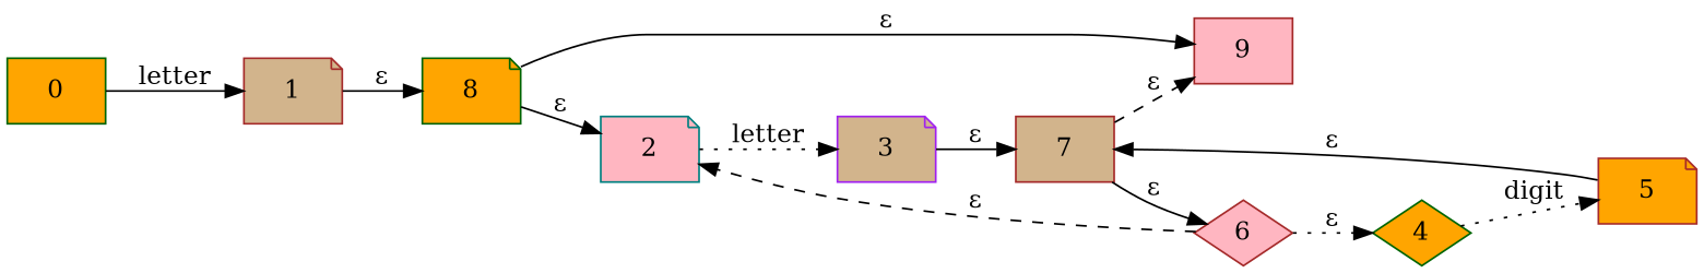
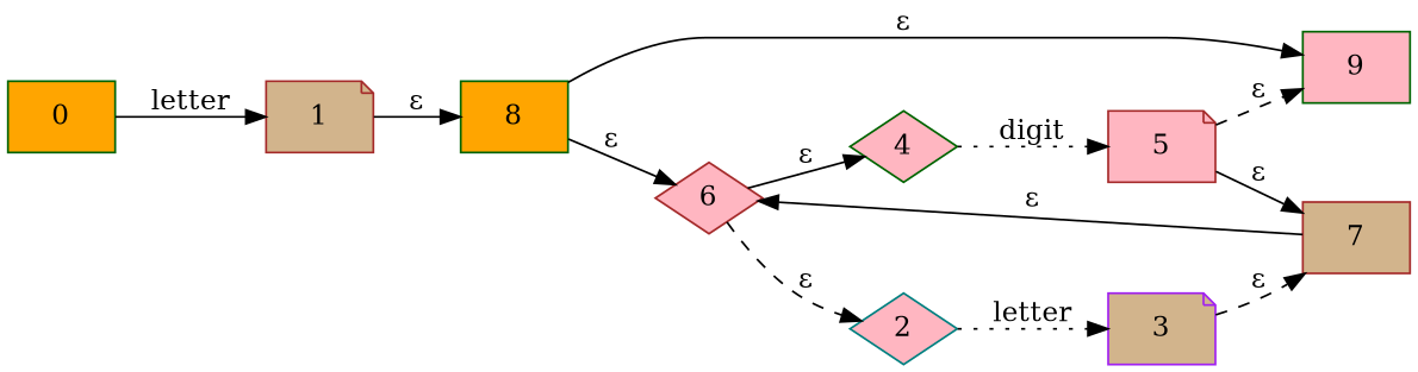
  digraph {
    rankdir=LR
    node [color=darkgreen fillcolor=lightpink shape=note style=filled]
    edge [style=solid]
-   9 [color=brown shape=box]
+   9 [shape=box]
    0 [fillcolor=orange shape=box]
    1 [color=brown fillcolor=tan]
-   8 [fillcolor=orange]
+   8 [fillcolor=orange shape=box]
    6 [color=brown shape=diamond]
-   2 [color=teal]
-   4 [fillcolor=orange shape=diamond]
+   2 [color=teal shape=diamond]
+   4 [shape=diamond]
    3 [color=purple fillcolor=tan]
    7 [color=brown fillcolor=tan shape=box]
-   5 [color=brown fillcolor=orange]
+   5 [color=brown]
    0 -> 1 [label=letter]
    1 -> 8 [label="ε"]
    8 -> 9 [label="ε"]
-   8 -> 2 [label="ε"]
+   8 -> 6 [label="ε"]
    6 -> 2 [label="ε" style=dashed]
-   6 -> 4 [label="ε" style=dotted]
+   6 -> 4 [label="ε"]
    2 -> 3 [label=letter style=dotted]
    4 -> 5 [label=digit style=dotted]
-   3 -> 7 [label="ε"]
-   7 -> 9 [label="ε" style=dashed]
+   3 -> 7 [label="ε" style=dashed]
+   5 -> 9 [label="ε" style=dashed]
    7 -> 6 [label="ε"]
    5 -> 7 [label="ε"]
  }
